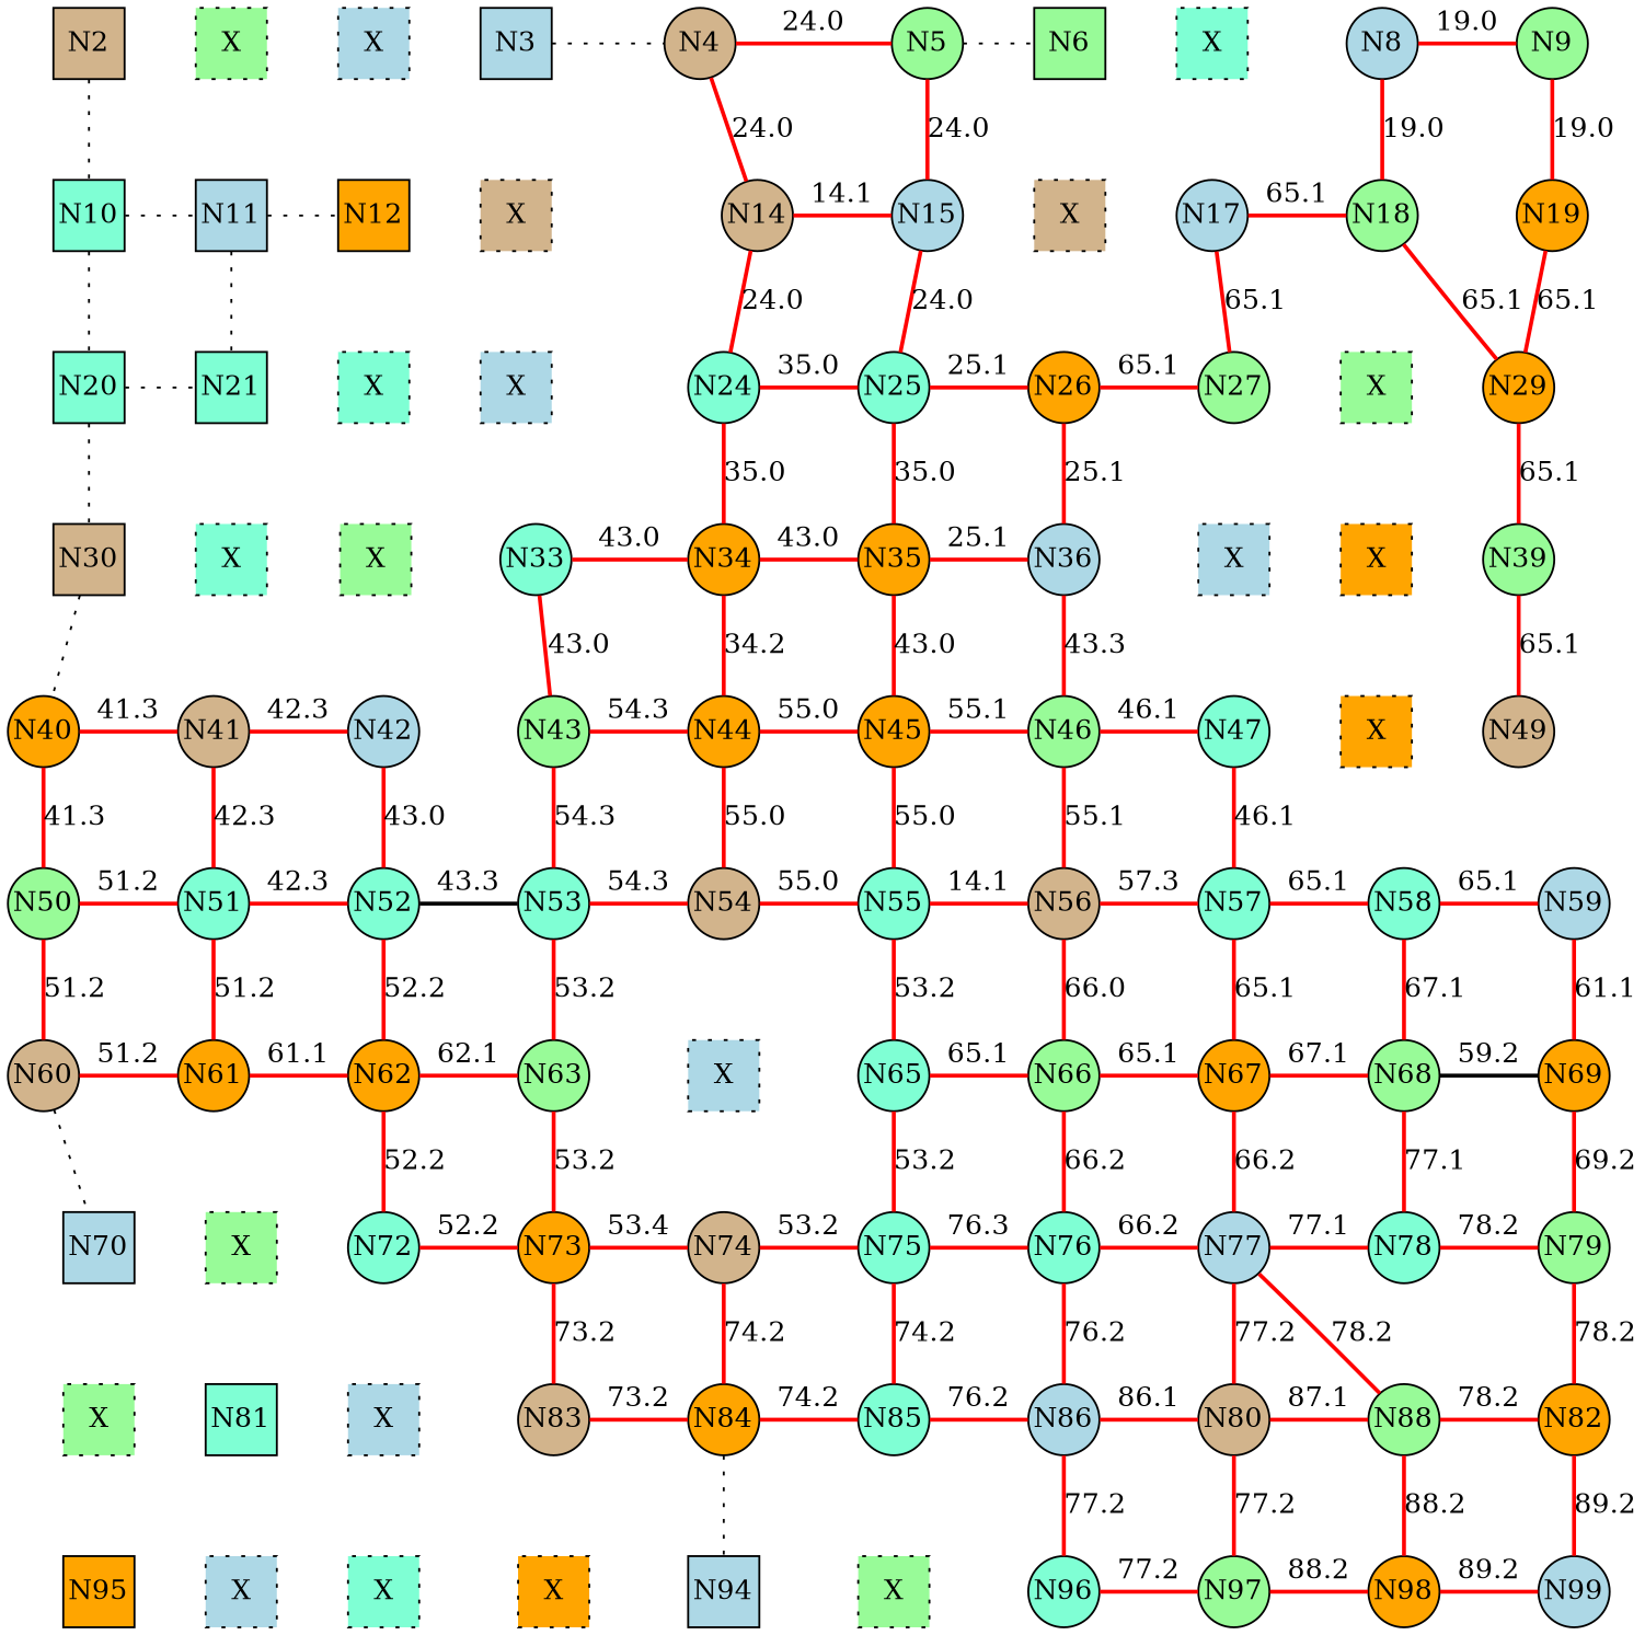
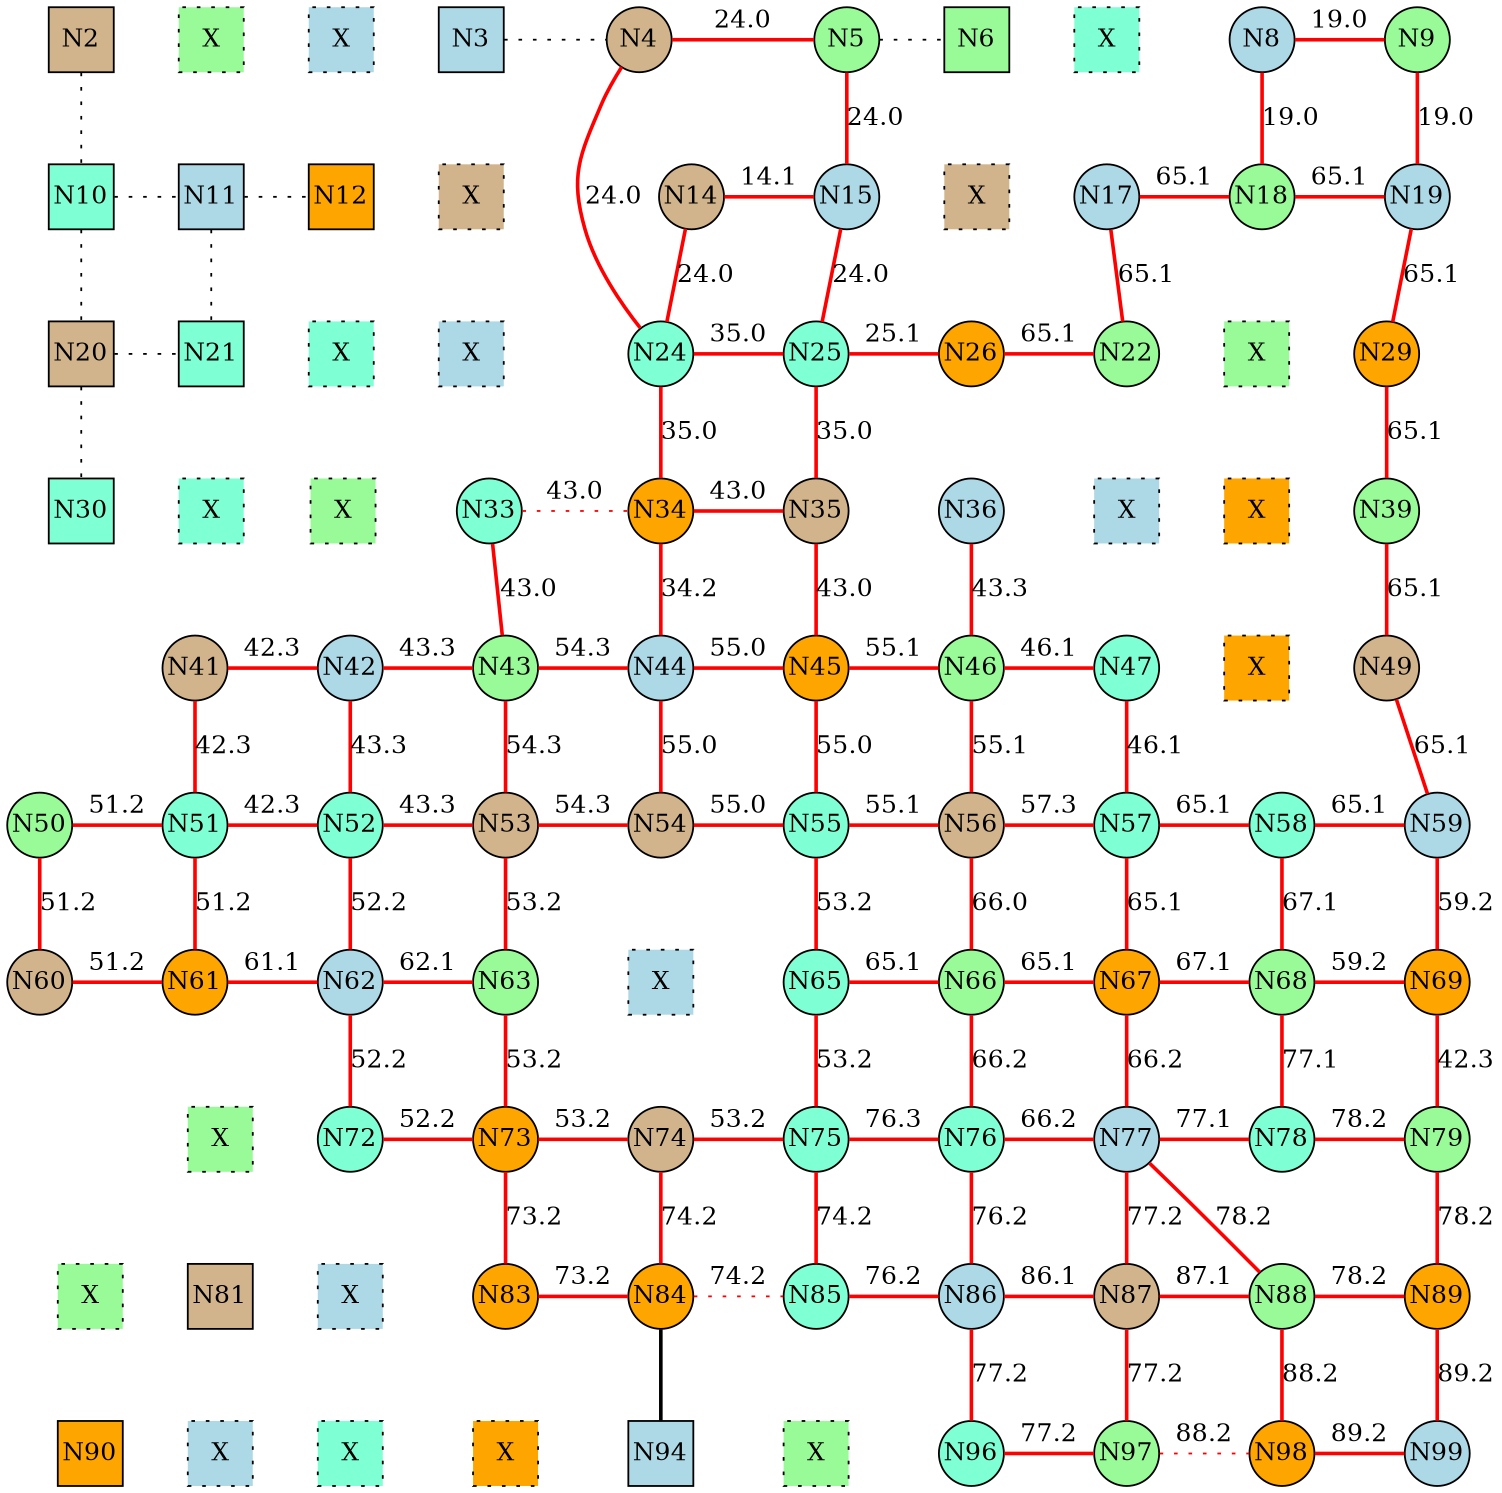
  digraph {
    node [fillcolor=aquamarine fixedsize=true shape=circle style=filled]
    edge [dir=none style=bold color=red]
    n1 [fillcolor=tan label=N2 shape=square]
    n2 [fillcolor=palegreen label=X shape=square style="dotted,filled"]
    n3 [fillcolor=lightblue label=X shape=square style="dotted,filled"]
    N3 [fillcolor=lightblue shape=square]
    N4 [fillcolor=tan]
    N5 [fillcolor=palegreen]
    N6 [fillcolor=palegreen shape=square]
    n8 [label=X shape=square style="dotted,filled"]
    N8 [fillcolor=lightblue]
    N9 [fillcolor=palegreen]
    N10 [shape=square]
    N11 [fillcolor=lightblue shape=square]
    N12 [fillcolor=orange shape=square]
    n14 [fillcolor=tan label=X shape=square style="dotted,filled"]
    N14 [fillcolor=tan]
    N15 [fillcolor=lightblue]
    n17 [fillcolor=tan label=X shape=square style="dotted,filled"]
    N17 [fillcolor=lightblue]
    N18 [fillcolor=palegreen]
-   N19 [fillcolor=orange]
-   N20 [shape=square]
+   N19 [fillcolor=lightblue]
+   N20 [fillcolor=tan shape=square]
    N21 [shape=square]
    n23 [label=X shape=square style="dotted,filled"]
    n24 [fillcolor=lightblue label=X shape=square style="dotted,filled"]
    N24
    N25
    N26 [fillcolor=orange]
-   N27 [fillcolor=palegreen]
+   N27 [fillcolor=palegreen label=N22]
    n29 [fillcolor=palegreen label=X shape=square style="dotted,filled"]
    N29 [fillcolor=orange]
-   N30 [fillcolor=tan shape=square]
+   N30 [shape=square]
    n32 [label=X shape=square style="dotted,filled"]
    n33 [fillcolor=palegreen label=X shape=square style="dotted,filled"]
    N33
    N34 [fillcolor=orange]
-   N35 [fillcolor=orange]
+   N35 [fillcolor=tan]
    N36 [fillcolor=lightblue]
    n38 [fillcolor=lightblue label=X shape=square style="dotted,filled"]
    n39 [fillcolor=orange label=X shape=square style="dotted,filled"]
    N39 [fillcolor=palegreen]
-   N40 [fillcolor=orange]
    N41 [fillcolor=tan]
    N42 [fillcolor=lightblue]
    N43 [fillcolor=palegreen]
-   N44 [fillcolor=orange]
+   N44 [fillcolor=lightblue]
    N45 [fillcolor=orange]
    N46 [fillcolor=palegreen]
    N47
    n49 [fillcolor=orange label=X shape=square style="dotted,filled"]
    N49 [fillcolor=tan]
    N50 [fillcolor=palegreen]
    N51
    N52
-   N53
+   N53 [fillcolor=tan]
    N54 [fillcolor=tan]
    N55
    N56 [fillcolor=tan]
    N57
    N58
    N59 [fillcolor=lightblue]
    N60 [fillcolor=tan]
    N61 [fillcolor=orange]
-   N62 [fillcolor=orange]
+   N62 [fillcolor=lightblue]
    N63 [fillcolor=palegreen]
    n65 [fillcolor=lightblue label=X shape=square style="dotted,filled"]
    N65
    N66 [fillcolor=palegreen]
    N67 [fillcolor=orange]
    N68 [fillcolor=palegreen]
    N69 [fillcolor=orange]
-   N70 [fillcolor=lightblue shape=square]
    n72 [fillcolor=palegreen label=X shape=square style="dotted,filled"]
    N72
    N73 [fillcolor=orange]
    N74 [fillcolor=tan]
    N75
    N76
    N77 [fillcolor=lightblue]
    N78
    N79 [fillcolor=palegreen]
    n81 [fillcolor=palegreen label=X shape=square style="dotted,filled"]
-   N81 [shape=square]
+   N81 [fillcolor=tan shape=square]
    n83 [fillcolor=lightblue label=X shape=square style="dotted,filled"]
-   N83 [fillcolor=tan]
+   N83 [fillcolor=orange]
    N84 [fillcolor=orange]
    N85
    N86 [fillcolor=lightblue]
-   N87 [fillcolor=tan label=N80]
+   N87 [fillcolor=tan]
    N88 [fillcolor=palegreen]
-   N89 [fillcolor=orange label=N82]
-   N90 [fillcolor=orange shape=square label=N95]
+   N89 [fillcolor=orange]
+   N90 [fillcolor=orange shape=square]
    n92 [fillcolor=lightblue label=X shape=square style="dotted,filled"]
    n93 [label=X shape=square style="dotted,filled"]
    n94 [fillcolor=orange label=X shape=square style="dotted,filled"]
    N94 [fillcolor=lightblue shape=square]
    n96 [fillcolor=palegreen label=X shape=square style="dotted,filled"]
    N96
    N97 [fillcolor=palegreen]
    N98 [fillcolor=orange]
    N99 [fillcolor=lightblue]
    subgraph sub_1 {
      rank=same
      n1
      n2
      n3
      N3
      N4
      N5
      N6
      n8
      N8
      N9
    }
    subgraph sub_2 {
      rank=same
      N10
      N11
      N12
      n14
      N14
      N15
      n17
      N17
      N18
      N19
    }
    subgraph sub_3 {
      rank=same
      N20
      N21
      n23
      n24
      N24
      N25
      N26
      N27
      n29
      N29
    }
    subgraph sub_4 {
      rank=same
      N30
      n32
      n33
      N33
      N34
      N35
      N36
      n38
      n39
      N39
    }
    subgraph sub_5 {
      rank=same
-     N40
      N41
      N42
      N43
      N44
      N45
      N46
      N47
      n49
      N49
    }
    subgraph sub_6 {
      rank=same
      N50
      N51
      N52
      N53
      N54
      N55
      N56
      N57
      N58
      N59
    }
    subgraph sub_7 {
      rank=same
      N60
      N61
      N62
      N63
      n65
      N65
      N66
      N67
      N68
      N69
    }
    subgraph sub_8 {
      rank=same
-     N70
      n72
      N72
      N73
      N74
      N75
      N76
      N77
      N78
      N79
    }
    subgraph sub_9 {
      rank=same
      n81
      N81
      n83
      N83
      N84
      N85
      N86
      N87
      N88
      N89
    }
    subgraph sub_10 {
      rank=same
      N90
      n92
      n93
      n94
      N94
      n96
      N96
      N97
      N98
      N99
    }
    n1 -> n2 [label=" " style=invis color=""]
    n1 -> N10 [style=dotted color=""]
    n2 -> n3 [label=" " style=invis color=""]
    n2 -> N11 [label=" " style=invis color=""]
    n3 -> N3 [label=" " style=invis color=""]
    n3 -> N12 [label=" " style=invis color=""]
    N3 -> N4 [style=dotted color=""]
    N3 -> n14 [label=" " style=invis color=""]
    N4 -> N5 [label=24.0]
-   N4 -> N14 [label=24.0]
+   N4 -> N24 [label=24.0]
    N5 -> N6 [style=dotted color=""]
    N5 -> N15 [label=24.0]
    N6 -> n8 [label=" " style=invis color=""]
    N6 -> n17 [label=" " style=invis color=""]
    n8 -> N8 [label=" " style=invis color=""]
    n8 -> N17 [label=" " style=invis color=""]
    N8 -> N9 [label=19.0]
    N8 -> N18 [label=19.0]
    N9 -> N19 [label=19.0]
    N10 -> N11 [style=dotted color=""]
    N10 -> N20 [style=dotted color=""]
    N11 -> N12 [style=dotted color=""]
    N11 -> N21 [style=dotted color=""]
    N12 -> n14 [label=" " style=invis color=""]
    N12 -> n23 [label=" " style=invis color=""]
    n14 -> N14 [label=" " style=invis color=""]
    n14 -> n24 [label=" " style=invis color=""]
    N14 -> N15 [label=14.1]
    N14 -> N24 [label=24.0]
    N15 -> n17 [label=" " style=invis color=""]
    N15 -> N25 [label=24.0]
    n17 -> N17 [label=" " style=invis color=""]
    n17 -> N26 [label=" " style=invis color=""]
    N17 -> N18 [label=65.1]
    N17 -> N27 [label=65.1]
-   N18 -> N29 [label=65.1]
+   N18 -> N19 [label=65.1]
    N18 -> n29 [label=" " style=invis color=""]
    N19 -> N29 [label=65.1]
    N20 -> N21 [style=dotted color=""]
    N20 -> N30 [style=dotted color=""]
    N21 -> n23 [label=" " style=invis color=""]
    N21 -> n32 [label=" " style=invis color=""]
    n23 -> n24 [label=" " style=invis color=""]
    n23 -> n33 [label=" " style=invis color=""]
    n24 -> N24 [label=" " style=invis color=""]
    n24 -> N33 [label=" " style=invis color=""]
    N24 -> N25 [label=35.0]
    N24 -> N34 [label=35.0]
    N25 -> N26 [label=25.1]
    N25 -> N35 [label=35.0]
    N26 -> N27 [label=65.1]
-   N26 -> N36 [label=25.1]
    N27 -> n29 [label=" " style=invis color=""]
    N27 -> n38 [label=" " style=invis color=""]
    n29 -> N29 [label=" " style=invis color=""]
    n29 -> n39 [label=" " style=invis color=""]
    N29 -> N39 [label=65.1]
    N30 -> n32 [label=" " style=invis color=""]
-   N30 -> N40 [style=dotted color=""]
    n32 -> n33 [label=" " style=invis color=""]
    n32 -> N41 [label=" " style=invis color=""]
    n33 -> N33 [label=" " style=invis color=""]
    n33 -> N42 [label=" " style=invis color=""]
-   N33 -> N34 [label=43.0]
+   N33 -> N34 [label=43.0 style=dotted]
    N33 -> N43 [label=43.0]
    N34 -> N35 [label=43.0]
    N34 -> N44 [label=34.2]
-   N35 -> N36 [label=25.1]
    N35 -> N45 [label=43.0]
    N36 -> n38 [label=" " style=invis color=""]
    N36 -> N46 [label=43.3]
    n38 -> n39 [label=" " style=invis color=""]
    n38 -> N47 [label=" " style=invis color=""]
    n39 -> N39 [label=" " style=invis color=""]
    n39 -> n49 [label=" " style=invis color=""]
    N39 -> N49 [label=65.1]
-   N40 -> N41 [label=41.3]
-   N40 -> N50 [label=41.3]
    N41 -> N42 [label=42.3]
    N41 -> N51 [label=42.3]
-   N42 -> N52 [label=43.0]
+   N42 -> N43 [label=43.3]
+   N42 -> N52 [label=43.3]
    N43 -> N44 [label=54.3]
    N43 -> N53 [label=54.3]
    N44 -> N45 [label=55.0]
    N44 -> N54 [label=55.0]
    N45 -> N46 [label=55.1]
    N45 -> N55 [label=55.0]
    N46 -> N47 [label=46.1]
    N46 -> N56 [label=55.1]
    N47 -> n49 [label=" " style=invis color=""]
    N47 -> N57 [label=46.1]
    n49 -> N49 [label=" " style=invis color=""]
    n49 -> N58 [label=" " style=invis color=""]
+   N49 -> N59 [label=65.1]
    N50 -> N51 [label=51.2]
    N50 -> N60 [label=51.2]
    N51 -> N52 [label=42.3]
    N51 -> N61 [label=51.2]
-   N52 -> N53 [color=black label=43.3]
+   N52 -> N53 [label=43.3]
    N52 -> N62 [label=52.2]
    N53 -> N54 [label=54.3]
    N53 -> N63 [label=53.2]
    N54 -> N55 [label=55.0]
    N54 -> n65 [label=" " style=invis color=""]
-   N55 -> N56 [label=14.1]
+   N55 -> N56 [label=55.1]
    N55 -> N65 [label=53.2]
    N56 -> N57 [label=57.3]
    N56 -> N66 [label=66.0]
    N57 -> N58 [label=65.1]
    N57 -> N67 [label=65.1]
    N58 -> N59 [label=65.1]
    N58 -> N68 [label=67.1]
-   N59 -> N69 [label=61.1]
+   N59 -> N69 [label=59.2]
    N60 -> N61 [label=51.2]
-   N60 -> N70 [style=dotted color=""]
    N61 -> N62 [label=61.1]
    N61 -> n72 [label=" " style=invis color=""]
    N62 -> N63 [label=62.1]
    N62 -> N72 [label=52.2]
    N63 -> n65 [label=" " style=invis color=""]
    N63 -> N73 [label=53.2]
    n65 -> N65 [label=" " style=invis color=""]
    n65 -> N74 [label=" " style=invis color=""]
    N65 -> N66 [label=65.1]
    N65 -> N75 [label=53.2]
    N66 -> N67 [label=65.1]
    N66 -> N76 [label=66.2]
    N67 -> N68 [label=67.1]
    N67 -> N77 [label=66.2]
-   N68 -> N69 [color=black label=59.2]
+   N68 -> N69 [label=59.2]
    N68 -> N78 [label=77.1]
-   N69 -> N79 [label=69.2]
-   N70 -> n72 [label=" " style=invis color=""]
-   N70 -> n81 [label=" " style=invis color=""]
+   N69 -> N79 [label=42.3]
    n72 -> N72 [label=" " style=invis color=""]
    n72 -> N81 [label=" " style=invis color=""]
    N72 -> N73 [label=52.2]
    N72 -> n83 [label=" " style=invis color=""]
-   N73 -> N74 [label=53.4]
+   N73 -> N74 [label=53.2]
    N73 -> N83 [label=73.2]
    N74 -> N75 [label=53.2]
    N74 -> N84 [label=74.2]
    N75 -> N76 [label=76.3]
    N75 -> N85 [label=74.2]
    N76 -> N77 [label=66.2]
    N76 -> N86 [label=76.2]
    N77 -> N78 [label=77.1]
    N77 -> N87 [label=77.2]
    N77 -> N88 [label=78.2]
    N78 -> N79 [label=78.2]
    N79 -> N89 [label=78.2]
    n81 -> N81 [label=" " style=invis color=""]
    n81 -> N90 [label=" " style=invis color=""]
    N81 -> n83 [label=" " style=invis color=""]
    N81 -> n92 [label=" " style=invis color=""]
    n83 -> N83 [label=" " style=invis color=""]
    n83 -> n93 [label=" " style=invis color=""]
    N83 -> N84 [label=73.2]
    N83 -> n94 [label=" " style=invis color=""]
-   N84 -> N85 [label=74.2]
-   N84 -> N94 [style=dotted color=""]
+   N84 -> N85 [label=74.2 style=dotted]
+   N84 -> N94 [color=""]
    N85 -> N86 [label=76.2]
    N85 -> n96 [label=" " style=invis color=""]
    N86 -> N87 [label=86.1]
    N86 -> N96 [label=77.2]
    N87 -> N88 [label=87.1]
    N87 -> N97 [label=77.2]
    N88 -> N89 [label=78.2]
    N88 -> N98 [label=88.2]
    N89 -> N99 [label=89.2]
    N90 -> n92 [label=" " style=invis color=""]
    n92 -> n93 [label=" " style=invis color=""]
    n93 -> n94 [label=" " style=invis color=""]
    n94 -> N94 [label=" " style=invis color=""]
    N94 -> n96 [label=" " style=invis color=""]
    n96 -> N96 [label=" " style=invis color=""]
    N96 -> N97 [label=77.2]
-   N97 -> N98 [label=88.2]
+   N97 -> N98 [label=88.2 style=dotted]
    N98 -> N99 [label=89.2]
  }
